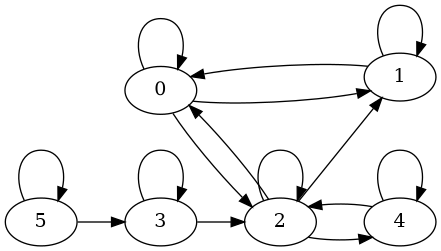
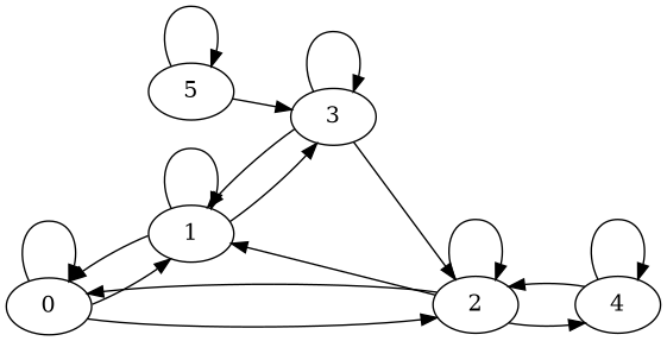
  digraph {
    nodesep=0.5
    rankdir=LR
    edge [weight=1.0]
    0
    1
    2
    3
    4
    5
    0 -> 0
    0 -> 1
    0 -> 2
    1 -> 0
    1 -> 1
+   1 -> 3
    2 -> 0
    2 -> 1
    2 -> 2
    2 -> 4
+   3 -> 1
    3 -> 2
    3 -> 3
    4 -> 2
    4 -> 4
    5 -> 3
    5 -> 5
  }
